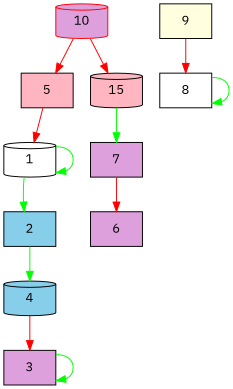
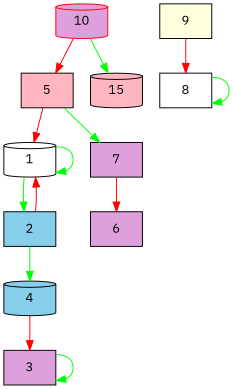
  digraph {
    fontname="IBM Plex Sans"
    node [fillcolor=plum fontname="IBM Plex Sans" shape=box style=filled]
    edge [color=green fontname="IBM Plex Sans"]
    10 [color=red shape=cylinder]
    5 [fillcolor=lightpink]
    15 [fillcolor=lightpink shape=cylinder]
    1 [fillcolor=white shape=cylinder]
    7
    2 [fillcolor=skyblue]
    6
    4 [fillcolor=skyblue shape=cylinder]
    3
    9 [fillcolor=lightyellow]
    8 [fillcolor=white]
    10 -> 5 [color=red]
-   10 -> 15 [color=red]
+   10 -> 15
    5 -> 1 [color=red]
-   15 -> 7
+   5 -> 7
    1 -> 1
    1 -> 2
    7 -> 6 [color=red]
+   2 -> 1 [color=red]
    2 -> 4
    4 -> 3 [color=red]
    3 -> 3
    9 -> 8 [color=red]
    8 -> 8
  }
